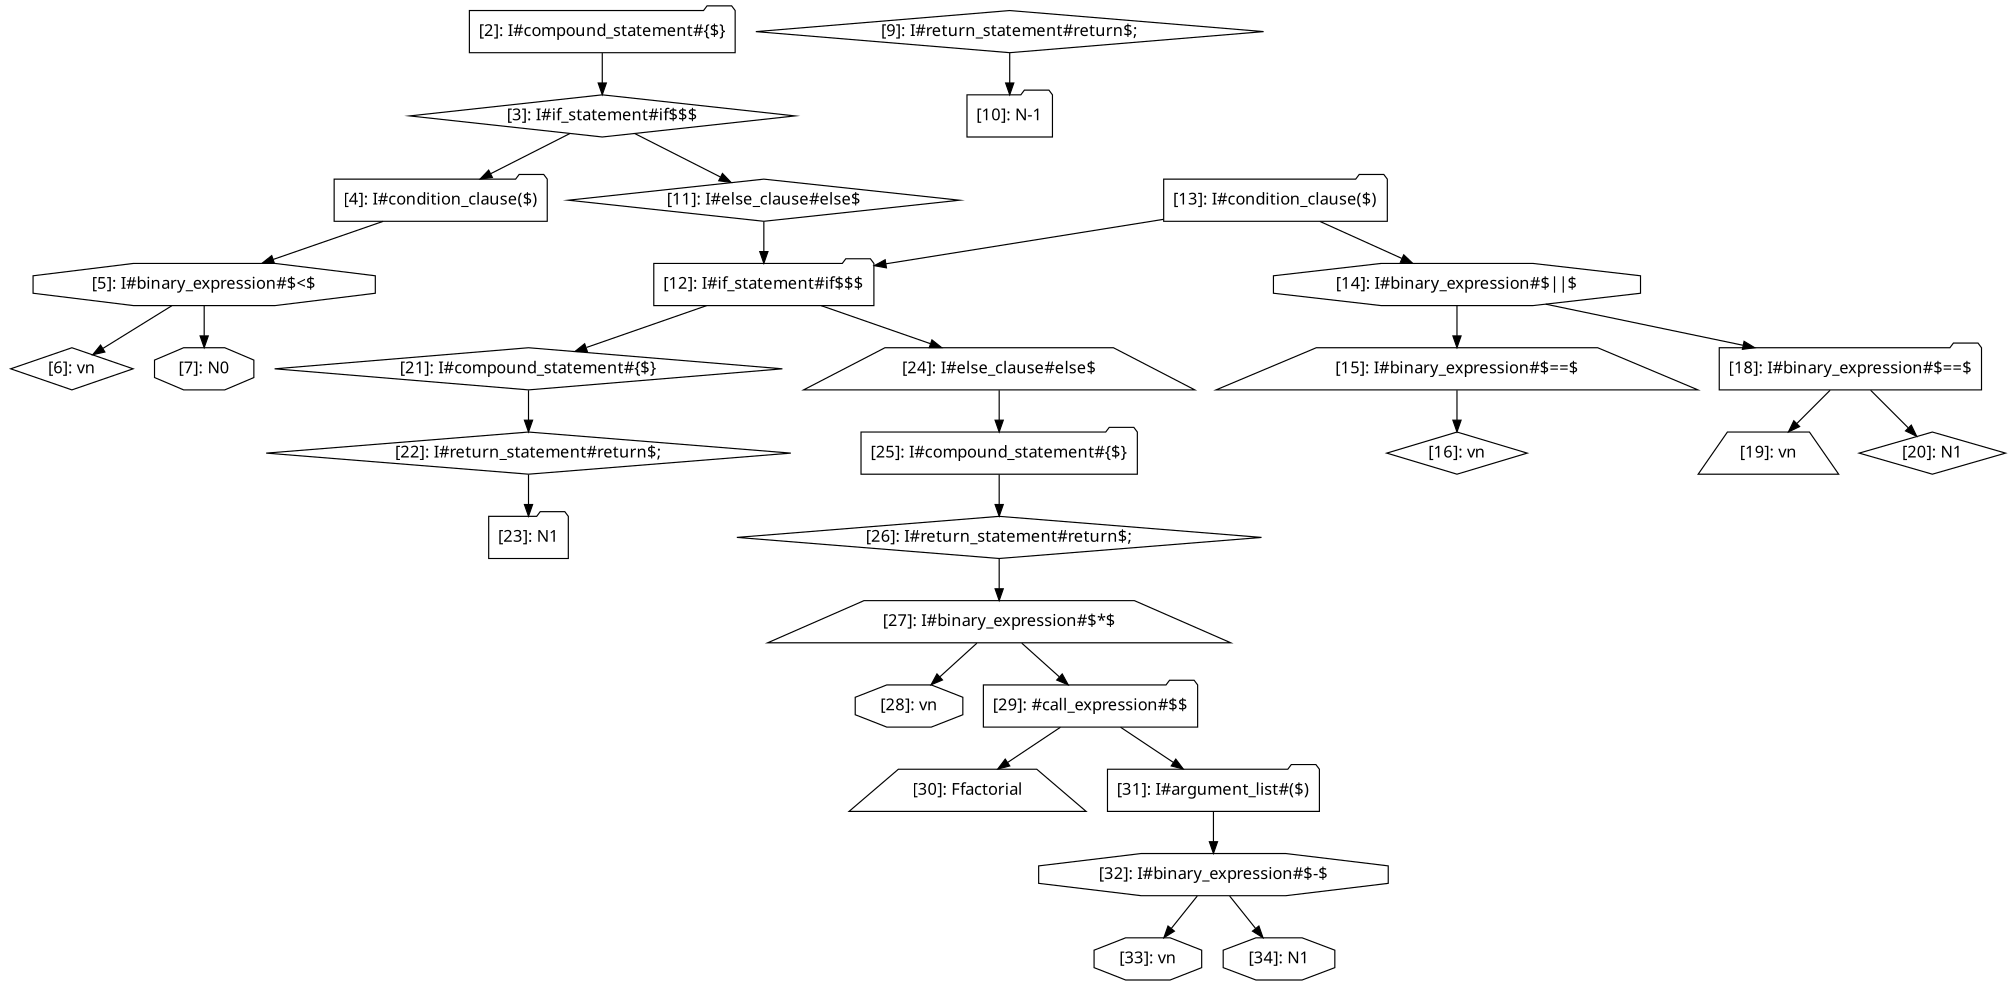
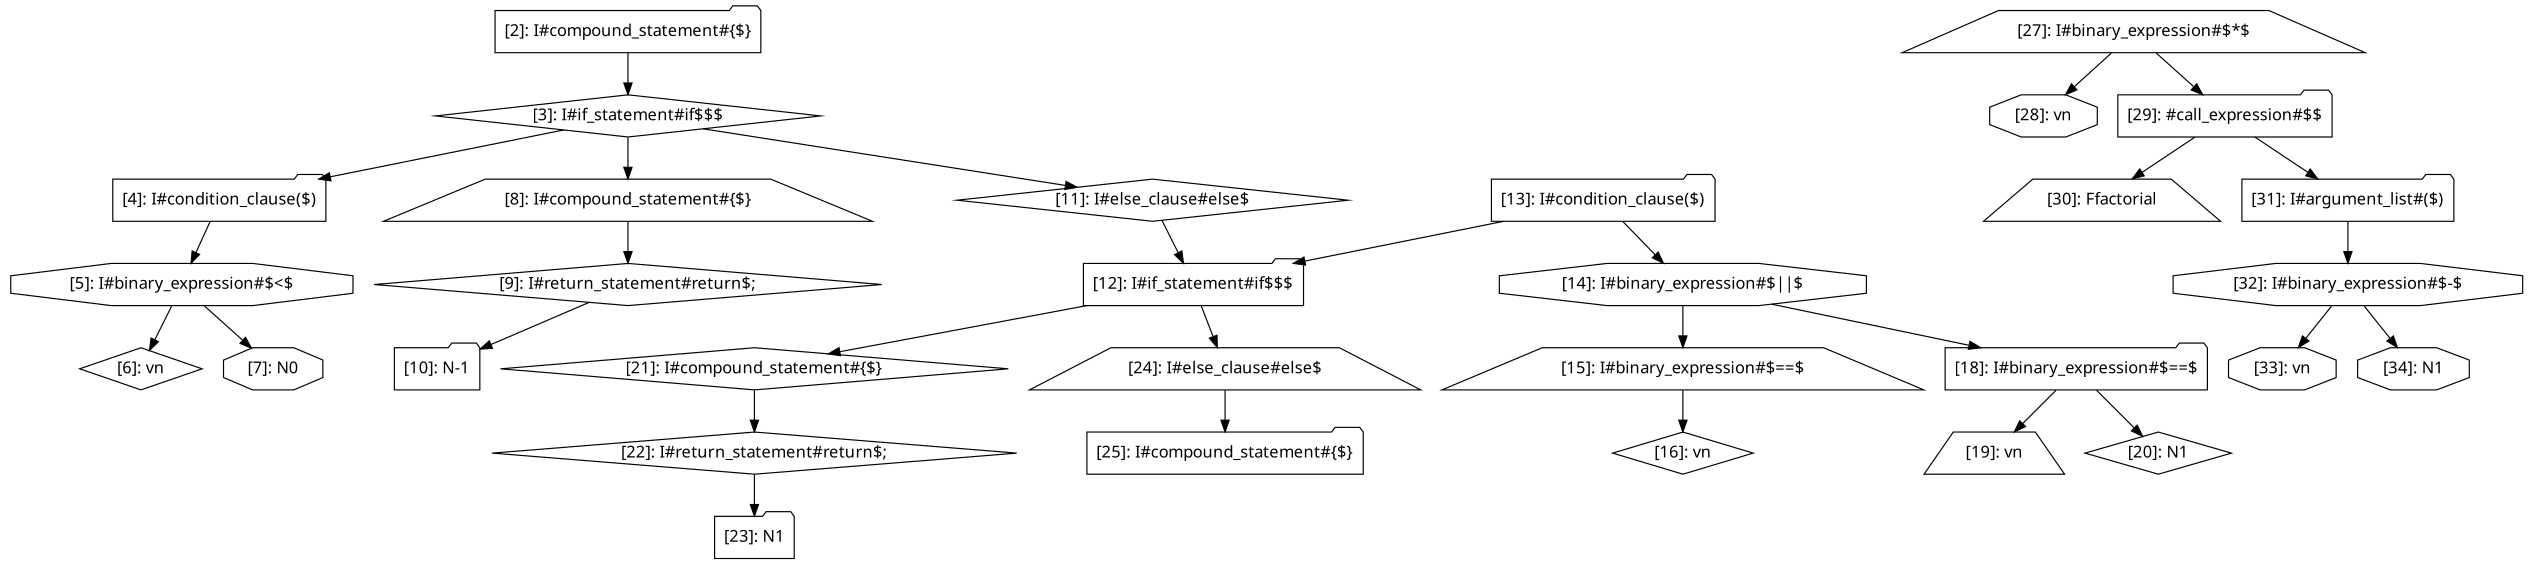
  digraph {
    fontname="Noto Sans"
    node [fontname="Noto Sans" shape=folder]
    edge [fontname="Noto Sans"]
    n1 [label="[2]: I#compound_statement#{$}"]
    n2 [label="[3]: I#if_statement#if$$$" shape=diamond]
    n3 [label="[4]: I#condition_clause($)"]
+   n4 [label="[8]: I#compound_statement#{$}" shape=trapezium]
    n5 [label="[11]: I#else_clause#else$" shape=diamond]
    n6 [label="[5]: I#binary_expression#$<$" shape=octagon]
    n7 [label="[9]: I#return_statement#return$;" shape=diamond]
    n8 [label="[12]: I#if_statement#if$$$"]
    n9 [label="[6]: vn" shape=diamond]
    n10 [label="[7]: N0" shape=octagon]
    n11 [label="[10]: N-1"]
    n12 [label="[21]: I#compound_statement#{$}" shape=diamond]
    n13 [label="[24]: I#else_clause#else$" shape=trapezium]
    n14 [label="[13]: I#condition_clause($)"]
    n15 [label="[14]: I#binary_expression#$||$" shape=octagon]
    n16 [label="[22]: I#return_statement#return$;" shape=diamond]
    n17 [label="[25]: I#compound_statement#{$}"]
    n18 [label="[15]: I#binary_expression#$==$" shape=trapezium]
    n19 [label="[18]: I#binary_expression#$==$"]
    n20 [label="[16]: vn" shape=diamond]
    n21 [label="[19]: vn" shape=trapezium]
    n22 [label="[20]: N1" shape=diamond]
    n23 [label="[23]: N1"]
-   n24 [label="[26]: I#return_statement#return$;" shape=diamond]
    n25 [label="[27]: I#binary_expression#$*$" shape=trapezium]
    n26 [label="[28]: vn" shape=octagon]
    n27 [label="[29]: #call_expression#$$"]
    n28 [label="[30]: Ffactorial" shape=trapezium]
    n29 [label="[31]: I#argument_list#($)"]
    n30 [label="[32]: I#binary_expression#$-$" shape=octagon]
    n31 [label="[33]: vn" shape=octagon]
    n32 [label="[34]: N1" shape=octagon]
    n1 -> n2
    n2 -> n3
+   n2 -> n4
    n2 -> n5
    n3 -> n6
+   n4 -> n7
    n5 -> n8
    n6 -> n9
    n6 -> n10
    n7 -> n11
    n8 -> n12
    n8 -> n13
    n12 -> n16
    n13 -> n17
    n14 -> n8
    n14 -> n15
    n15 -> n18
    n15 -> n19
    n16 -> n23
-   n17 -> n24
    n18 -> n20
    n19 -> n21
    n19 -> n22
-   n24 -> n25
    n25 -> n26
    n25 -> n27
    n27 -> n28
    n27 -> n29
    n29 -> n30
    n30 -> n31
    n30 -> n32
  }
